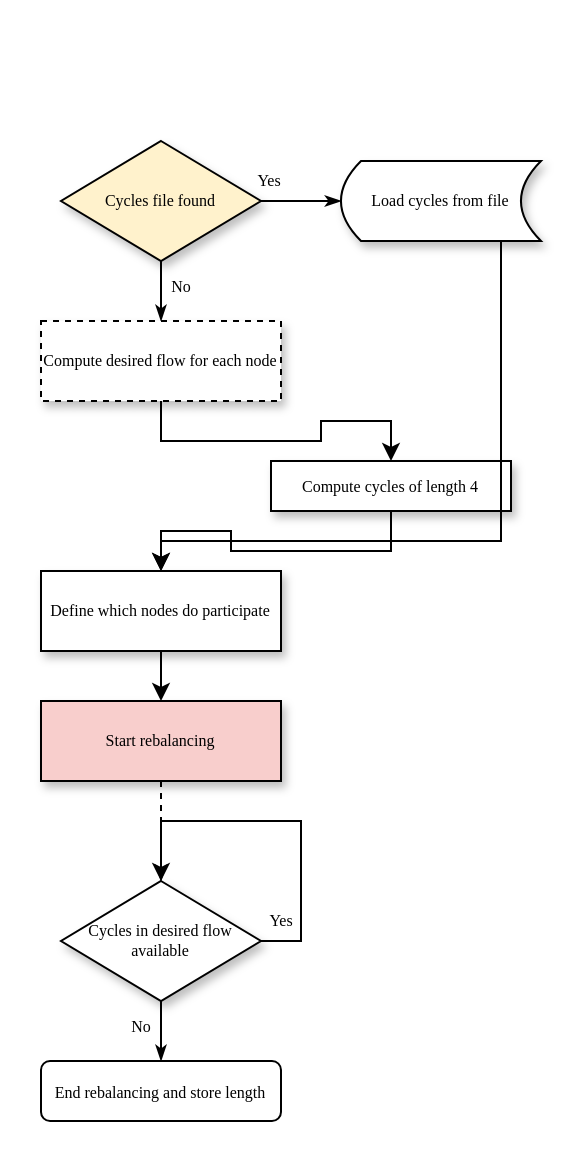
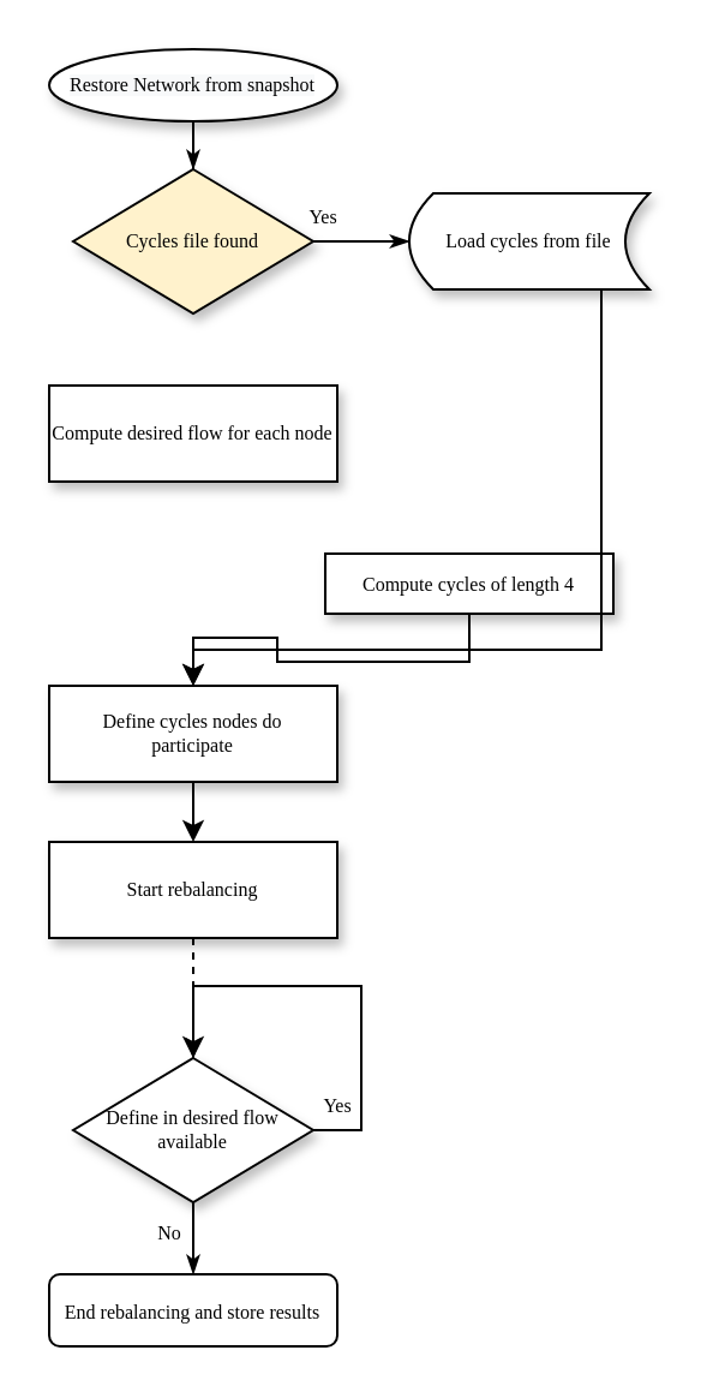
  <mxCell id="0" />
  <mxCell id="1" parent="0" />
+ <mxCell id="2" style="edgeStyle=orthogonalEdgeStyle;rounded=0;html=1;labelBackgroundColor=none;startSize=5;endArrow=classicThin;endFill=1;endSize=5;jettySize=auto;orthogonalLoop=1;strokeWidth=1;fontFamily=Verdana;fontSize=8" parent="1" source="19" target="5" edge="1"><mxGeometry relative="1" as="geometry"><mxPoint x="80" y="50" as="sourcePoint" /></mxGeometry></mxCell>
  <mxCell id="3" value="Yes" style="edgeStyle=orthogonalEdgeStyle;rounded=0;html=1;labelBackgroundColor=none;startSize=5;endArrow=classicThin;endFill=1;endSize=5;jettySize=auto;orthogonalLoop=1;strokeWidth=1;fontFamily=Verdana;fontSize=8" parent="1" source="5" target="18" edge="1"><mxGeometry x="-0.778" y="10" relative="1" as="geometry"><mxPoint as="offset" /><mxPoint x="220" y="130" as="targetPoint" /></mxGeometry></mxCell>
- <mxCell id="4" value="No" style="edgeStyle=orthogonalEdgeStyle;rounded=0;html=1;labelBackgroundColor=none;startSize=5;endArrow=classicThin;endFill=1;endSize=5;jettySize=auto;orthogonalLoop=1;strokeWidth=1;fontFamily=Verdana;fontSize=8" parent="1" source="5" target="9" edge="1"><mxGeometry x="-0.5" y="10" relative="1" as="geometry"><mxPoint as="offset" /></mxGeometry></mxCell>
  <mxCell id="5" value="Cycles file found" style="rhombus;whiteSpace=wrap;html=1;rounded=0;shadow=1;labelBackgroundColor=none;strokeWidth=1;fontFamily=Verdana;fontSize=8;align=center;fillColor=#fff2cc;" parent="1" vertex="1"><mxGeometry x="30" y="70" width="100" height="60" as="geometry" /></mxCell>
  <mxCell id="6" style="edgeStyle=orthogonalEdgeStyle;rounded=0;orthogonalLoop=1;jettySize=auto;html=1;" edge="1" parent="1" source="7" target="11"><mxGeometry relative="1" as="geometry"><mxPoint x="80" y="305" as="targetPoint" /></mxGeometry></mxCell>
  <mxCell id="7" value="Compute cycles of length 4" style="whiteSpace=wrap;html=1;rounded=0;shadow=1;labelBackgroundColor=none;strokeWidth=1;fontFamily=Verdana;fontSize=8;align=center;" parent="1" vertex="1"><mxGeometry x="135" y="230" width="120" height="25" as="geometry" /></mxCell>
- <mxCell id="8" value="" style="edgeStyle=orthogonalEdgeStyle;rounded=0;orthogonalLoop=1;jettySize=auto;html=1;" edge="1" parent="1" source="9" target="7"><mxGeometry relative="1" as="geometry" /></mxCell>
- <mxCell id="9" value="Compute desired flow for each node" style="whiteSpace=wrap;html=1;rounded=0;shadow=1;labelBackgroundColor=none;strokeWidth=1;fontFamily=Verdana;fontSize=8;align=center;dashed=1;" parent="1" vertex="1"><mxGeometry x="20" y="160" width="120" height="40" as="geometry" /></mxCell>
+ <mxCell id="9" value="Compute desired flow for each node" style="whiteSpace=wrap;html=1;rounded=0;shadow=1;labelBackgroundColor=none;strokeWidth=1;fontFamily=Verdana;fontSize=8;align=center;" parent="1" vertex="1"><mxGeometry x="20" y="160" width="120" height="40" as="geometry" /></mxCell>
  <mxCell id="10" value="" style="edgeStyle=orthogonalEdgeStyle;rounded=0;orthogonalLoop=1;jettySize=auto;html=1;" edge="1" parent="1" source="11" target="13"><mxGeometry relative="1" as="geometry" /></mxCell>
- <mxCell id="11" value="Define which nodes do participate" style="whiteSpace=wrap;html=1;rounded=0;shadow=1;labelBackgroundColor=none;strokeWidth=1;fontFamily=Verdana;fontSize=8;align=center;spacing=6;" vertex="1" parent="1"><mxGeometry x="20" y="285" width="120" height="40" as="geometry" /></mxCell>
+ <mxCell id="11" value="Define cycles nodes do participate" style="whiteSpace=wrap;html=1;rounded=0;shadow=1;labelBackgroundColor=none;strokeWidth=1;fontFamily=Verdana;fontSize=8;align=center;spacing=6;" vertex="1" parent="1"><mxGeometry x="20" y="285" width="120" height="40" as="geometry" /></mxCell>
  <mxCell id="12" style="edgeStyle=orthogonalEdgeStyle;rounded=0;orthogonalLoop=1;jettySize=auto;html=1;dashed=1;" edge="1" parent="1" source="13" target="16"><mxGeometry relative="1" as="geometry" /></mxCell>
- <mxCell id="13" value="Start rebalancing" style="whiteSpace=wrap;html=1;rounded=0;shadow=1;labelBackgroundColor=none;strokeWidth=1;fontFamily=Verdana;fontSize=8;align=center;spacing=6;fillColor=#f8cecc;" vertex="1" parent="1"><mxGeometry x="20" y="350" width="120" height="40" as="geometry" /></mxCell>
+ <mxCell id="13" value="Start rebalancing" style="whiteSpace=wrap;html=1;rounded=0;shadow=1;labelBackgroundColor=none;strokeWidth=1;fontFamily=Verdana;fontSize=8;align=center;spacing=6;" vertex="1" parent="1"><mxGeometry x="20" y="350" width="120" height="40" as="geometry" /></mxCell>
  <mxCell id="14" value="Yes" style="edgeStyle=orthogonalEdgeStyle;rounded=0;html=1;labelBackgroundColor=none;startSize=5;endArrow=classicThin;endFill=1;endSize=5;jettySize=auto;orthogonalLoop=1;strokeWidth=1;fontFamily=Verdana;fontSize=8;exitX=1;exitY=0.5;exitDx=0;exitDy=0;entryX=0.5;entryY=0;entryDx=0;entryDy=0;" parent="1" source="16" target="16" edge="1"><mxGeometry x="-0.667" y="10" relative="1" as="geometry"><mxPoint as="offset" /><mxPoint x="190" y="440" as="targetPoint" /><Array as="points"><mxPoint x="150" y="470" /><mxPoint x="150" y="410" /><mxPoint x="80" y="410" /></Array></mxGeometry></mxCell>
  <mxCell id="15" value="No" style="edgeStyle=orthogonalEdgeStyle;rounded=0;html=1;labelBackgroundColor=none;startSize=5;endArrow=classicThin;endFill=1;endSize=5;jettySize=auto;orthogonalLoop=1;strokeWidth=1;fontFamily=Verdana;fontSize=8" parent="1" source="16" target="20" edge="1"><mxGeometry x="-0.5" y="-10" relative="1" as="geometry"><mxPoint as="offset" /><mxPoint x="80" y="540" as="targetPoint" /><Array as="points" /></mxGeometry></mxCell>
- <mxCell id="16" value="Cycles in desired flow available" style="rhombus;whiteSpace=wrap;html=1;rounded=0;shadow=1;labelBackgroundColor=none;strokeWidth=1;fontFamily=Verdana;fontSize=8;align=center;" parent="1" vertex="1"><mxGeometry x="30" y="440" width="100" height="60" as="geometry" /></mxCell>
+ <mxCell id="16" value="Define in desired flow available" style="rhombus;whiteSpace=wrap;html=1;rounded=0;shadow=1;labelBackgroundColor=none;strokeWidth=1;fontFamily=Verdana;fontSize=8;align=center;" parent="1" vertex="1"><mxGeometry x="30" y="440" width="100" height="60" as="geometry" /></mxCell>
  <mxCell id="17" style="edgeStyle=orthogonalEdgeStyle;rounded=0;orthogonalLoop=1;jettySize=auto;html=1;" edge="1" parent="1" source="18" target="11"><mxGeometry relative="1" as="geometry"><Array as="points"><mxPoint x="250" y="270" /><mxPoint x="80" y="270" /></Array></mxGeometry></mxCell>
  <mxCell id="18" value="Load cycles from file" style="shape=dataStorage;whiteSpace=wrap;html=1;rounded=0;shadow=1;fontFamily=Verdana;fontSize=8;strokeWidth=1;labelBackgroundColor=none;" vertex="1" parent="1"><mxGeometry x="170" y="80" width="100" height="40" as="geometry" /></mxCell>
- <mxCell id="20" value="&lt;span style=&quot;font-family: &amp;#34;verdana&amp;#34; ; font-size: 8px&quot;&gt;End rebalancing and store length&lt;/span&gt;" style="rounded=1;whiteSpace=wrap;html=1;" vertex="1" parent="1"><mxGeometry x="20" y="530" width="120" height="30" as="geometry" /></mxCell>
+ <mxCell id="19" value="&lt;meta charset=&quot;utf-8&quot;&gt;&lt;span style=&quot;color: rgb(0, 0, 0); font-family: verdana; font-size: 8px; font-style: normal; font-weight: 400; letter-spacing: normal; text-align: center; text-indent: 0px; text-transform: none; word-spacing: 0px; background-color: rgb(248, 249, 250); display: inline; float: none;&quot;&gt;Restore Network from snapshot&lt;/span&gt;" style="ellipse;whiteSpace=wrap;html=1;rounded=0;shadow=1;fontFamily=Verdana;fontSize=8;strokeWidth=1;labelBackgroundColor=none;" vertex="1" parent="1"><mxGeometry x="20" y="20" width="120" height="30" as="geometry" /></mxCell>
+ <mxCell id="20" value="&lt;span style=&quot;font-family: &amp;#34;verdana&amp;#34; ; font-size: 8px&quot;&gt;End rebalancing and store results&lt;/span&gt;" style="rounded=1;whiteSpace=wrap;html=1;" vertex="1" parent="1"><mxGeometry x="20" y="530" width="120" height="30" as="geometry" /></mxCell>
